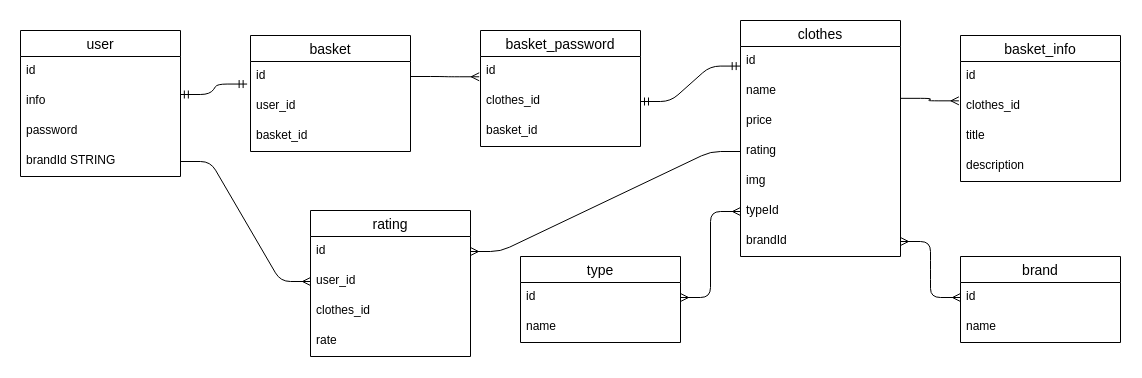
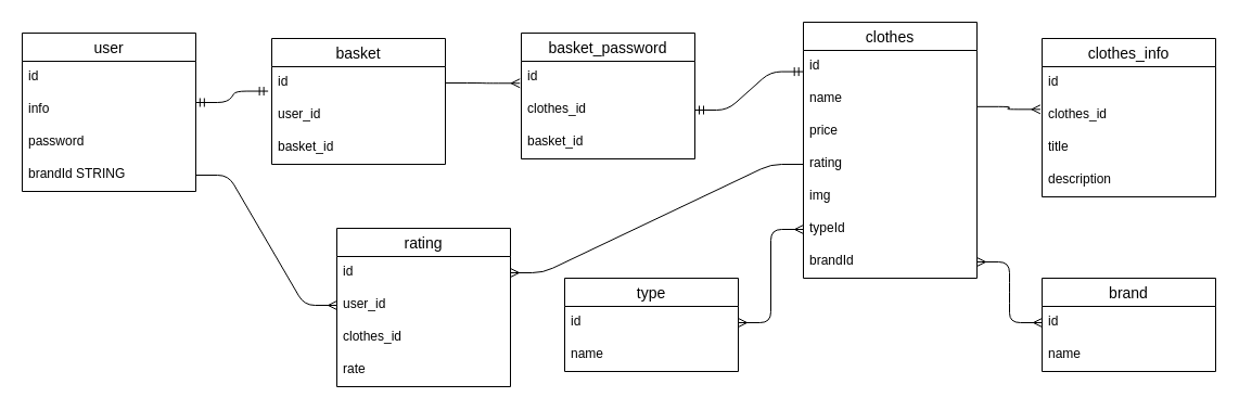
  <mxCell id="0" />
  <mxCell id="1" parent="0" />
  <mxCell id="2" value="user" style="swimlane;fontStyle=0;childLayout=stackLayout;horizontal=1;startSize=26;horizontalStack=0;resizeParent=1;resizeParentMax=0;resizeLast=0;collapsible=1;marginBottom=0;align=center;fontSize=14;" parent="1" vertex="1"><mxGeometry x="20" y="30" width="160" height="146" as="geometry" /></mxCell>
  <mxCell id="3" value="id" style="text;strokeColor=none;fillColor=none;spacingLeft=4;spacingRight=4;overflow=hidden;rotatable=0;points=[[0,0.5],[1,0.5]];portConstraint=eastwest;fontSize=12;whiteSpace=wrap;html=1;" parent="2" vertex="1"><mxGeometry y="26" width="160" height="30" as="geometry" /></mxCell>
  <mxCell id="4" value="info" style="text;strokeColor=none;fillColor=none;spacingLeft=4;spacingRight=4;overflow=hidden;rotatable=0;points=[[0,0.5],[1,0.5]];portConstraint=eastwest;fontSize=12;whiteSpace=wrap;html=1;" parent="2" vertex="1"><mxGeometry y="56" width="160" height="30" as="geometry" /></mxCell>
  <mxCell id="5" value="password" style="text;strokeColor=none;fillColor=none;spacingLeft=4;spacingRight=4;overflow=hidden;rotatable=0;points=[[0,0.5],[1,0.5]];portConstraint=eastwest;fontSize=12;whiteSpace=wrap;html=1;" parent="2" vertex="1"><mxGeometry y="86" width="160" height="30" as="geometry" /></mxCell>
  <mxCell id="6" value="brandId STRING" style="text;strokeColor=none;fillColor=none;spacingLeft=4;spacingRight=4;overflow=hidden;rotatable=0;points=[[0,0.5],[1,0.5]];portConstraint=eastwest;fontSize=12;whiteSpace=wrap;html=1;" parent="2" vertex="1"><mxGeometry y="116" width="160" height="30" as="geometry" /></mxCell>
  <mxCell id="7" value="basket" style="swimlane;fontStyle=0;childLayout=stackLayout;horizontal=1;startSize=26;horizontalStack=0;resizeParent=1;resizeParentMax=0;resizeLast=0;collapsible=1;marginBottom=0;align=center;fontSize=14;" parent="1" vertex="1"><mxGeometry x="250" y="35" width="160" height="116" as="geometry" /></mxCell>
  <mxCell id="8" value="id" style="text;strokeColor=none;fillColor=none;spacingLeft=4;spacingRight=4;overflow=hidden;rotatable=0;points=[[0,0.5],[1,0.5]];portConstraint=eastwest;fontSize=12;whiteSpace=wrap;html=1;" parent="7" vertex="1"><mxGeometry y="26" width="160" height="30" as="geometry" /></mxCell>
  <mxCell id="9" value="user_id" style="text;strokeColor=none;fillColor=none;spacingLeft=4;spacingRight=4;overflow=hidden;rotatable=0;points=[[0,0.5],[1,0.5]];portConstraint=eastwest;fontSize=12;whiteSpace=wrap;html=1;" parent="7" vertex="1"><mxGeometry y="56" width="160" height="30" as="geometry" /></mxCell>
  <mxCell id="10" value="basket_id" style="text;strokeColor=none;fillColor=none;spacingLeft=4;spacingRight=4;overflow=hidden;rotatable=0;points=[[0,0.5],[1,0.5]];portConstraint=eastwest;fontSize=12;whiteSpace=wrap;html=1;" parent="7" vertex="1"><mxGeometry y="86" width="160" height="30" as="geometry" /></mxCell>
  <mxCell id="11" value="" style="fontSize=12;html=1;endArrow=ERmandOne;startArrow=ERmandOne;rounded=1;exitX=0.999;exitY=0.267;exitDx=0;exitDy=0;exitPerimeter=0;entryX=-0.021;entryY=0.752;entryDx=0;entryDy=0;entryPerimeter=0;edgeStyle=entityRelationEdgeStyle;" parent="1" source="4" target="8" edge="1"><mxGeometry width="100" height="100" relative="1" as="geometry"><mxPoint x="205" y="163" as="sourcePoint" /><mxPoint x="305" y="63" as="targetPoint" /></mxGeometry></mxCell>
  <mxCell id="12" value="clothes" style="swimlane;fontStyle=0;childLayout=stackLayout;horizontal=1;startSize=26;horizontalStack=0;resizeParent=1;resizeParentMax=0;resizeLast=0;collapsible=1;marginBottom=0;align=center;fontSize=14;" parent="1" vertex="1"><mxGeometry x="740" y="20" width="160" height="236" as="geometry" /></mxCell>
  <mxCell id="13" value="id" style="text;strokeColor=none;fillColor=none;spacingLeft=4;spacingRight=4;overflow=hidden;rotatable=0;points=[[0,0.5],[1,0.5]];portConstraint=eastwest;fontSize=12;whiteSpace=wrap;html=1;" parent="12" vertex="1"><mxGeometry y="26" width="160" height="30" as="geometry" /></mxCell>
  <mxCell id="14" value="name" style="text;strokeColor=none;fillColor=none;spacingLeft=4;spacingRight=4;overflow=hidden;rotatable=0;points=[[0,0.5],[1,0.5]];portConstraint=eastwest;fontSize=12;whiteSpace=wrap;html=1;" parent="12" vertex="1"><mxGeometry y="56" width="160" height="30" as="geometry" /></mxCell>
  <mxCell id="15" value="price" style="text;strokeColor=none;fillColor=none;spacingLeft=4;spacingRight=4;overflow=hidden;rotatable=0;points=[[0,0.5],[1,0.5]];portConstraint=eastwest;fontSize=12;whiteSpace=wrap;html=1;" parent="12" vertex="1"><mxGeometry y="86" width="160" height="30" as="geometry" /></mxCell>
  <mxCell id="16" value="rating" style="text;strokeColor=none;fillColor=none;spacingLeft=4;spacingRight=4;overflow=hidden;rotatable=0;points=[[0,0.5],[1,0.5]];portConstraint=eastwest;fontSize=12;whiteSpace=wrap;html=1;" parent="12" vertex="1"><mxGeometry y="116" width="160" height="30" as="geometry" /></mxCell>
  <mxCell id="17" value="img" style="text;strokeColor=none;fillColor=none;spacingLeft=4;spacingRight=4;overflow=hidden;rotatable=0;points=[[0,0.5],[1,0.5]];portConstraint=eastwest;fontSize=12;whiteSpace=wrap;html=1;" parent="12" vertex="1"><mxGeometry y="146" width="160" height="30" as="geometry" /></mxCell>
  <mxCell id="18" value="typeId" style="text;strokeColor=none;fillColor=none;spacingLeft=4;spacingRight=4;overflow=hidden;rotatable=0;points=[[0,0.5],[1,0.5]];portConstraint=eastwest;fontSize=12;whiteSpace=wrap;html=1;" parent="12" vertex="1"><mxGeometry y="176" width="160" height="30" as="geometry" /></mxCell>
  <mxCell id="19" value="brandId" style="text;strokeColor=none;fillColor=none;spacingLeft=4;spacingRight=4;overflow=hidden;rotatable=0;points=[[0,0.5],[1,0.5]];portConstraint=eastwest;fontSize=12;whiteSpace=wrap;html=1;" parent="12" vertex="1"><mxGeometry y="206" width="160" height="30" as="geometry" /></mxCell>
  <mxCell id="20" value="type" style="swimlane;fontStyle=0;childLayout=stackLayout;horizontal=1;startSize=26;horizontalStack=0;resizeParent=1;resizeParentMax=0;resizeLast=0;collapsible=1;marginBottom=0;align=center;fontSize=14;" parent="1" vertex="1"><mxGeometry x="520" y="256" width="160" height="86" as="geometry" /></mxCell>
  <mxCell id="21" value="id" style="text;strokeColor=none;fillColor=none;spacingLeft=4;spacingRight=4;overflow=hidden;rotatable=0;points=[[0,0.5],[1,0.5]];portConstraint=eastwest;fontSize=12;whiteSpace=wrap;html=1;" parent="20" vertex="1"><mxGeometry y="26" width="160" height="30" as="geometry" /></mxCell>
  <mxCell id="22" value="name" style="text;strokeColor=none;fillColor=none;spacingLeft=4;spacingRight=4;overflow=hidden;rotatable=0;points=[[0,0.5],[1,0.5]];portConstraint=eastwest;fontSize=12;whiteSpace=wrap;html=1;" parent="20" vertex="1"><mxGeometry y="56" width="160" height="30" as="geometry" /></mxCell>
  <mxCell id="23" value="brand" style="swimlane;fontStyle=0;childLayout=stackLayout;horizontal=1;startSize=26;horizontalStack=0;resizeParent=1;resizeParentMax=0;resizeLast=0;collapsible=1;marginBottom=0;align=center;fontSize=14;" parent="1" vertex="1"><mxGeometry x="960" y="256" width="160" height="86" as="geometry" /></mxCell>
  <mxCell id="24" value="id" style="text;strokeColor=none;fillColor=none;spacingLeft=4;spacingRight=4;overflow=hidden;rotatable=0;points=[[0,0.5],[1,0.5]];portConstraint=eastwest;fontSize=12;whiteSpace=wrap;html=1;" parent="23" vertex="1"><mxGeometry y="26" width="160" height="30" as="geometry" /></mxCell>
  <mxCell id="25" value="name" style="text;strokeColor=none;fillColor=none;spacingLeft=4;spacingRight=4;overflow=hidden;rotatable=0;points=[[0,0.5],[1,0.5]];portConstraint=eastwest;fontSize=12;whiteSpace=wrap;html=1;" parent="23" vertex="1"><mxGeometry y="56" width="160" height="30" as="geometry" /></mxCell>
  <mxCell id="26" value="basket_password" style="swimlane;fontStyle=0;childLayout=stackLayout;horizontal=1;startSize=26;horizontalStack=0;resizeParent=1;resizeParentMax=0;resizeLast=0;collapsible=1;marginBottom=0;align=center;fontSize=14;" parent="1" vertex="1"><mxGeometry x="480" y="30" width="160" height="116" as="geometry" /></mxCell>
  <mxCell id="27" value="id" style="text;strokeColor=none;fillColor=none;spacingLeft=4;spacingRight=4;overflow=hidden;rotatable=0;points=[[0,0.5],[1,0.5]];portConstraint=eastwest;fontSize=12;whiteSpace=wrap;html=1;" parent="26" vertex="1"><mxGeometry y="26" width="160" height="30" as="geometry" /></mxCell>
  <mxCell id="28" value="clothes_id" style="text;strokeColor=none;fillColor=none;spacingLeft=4;spacingRight=4;overflow=hidden;rotatable=0;points=[[0,0.5],[1,0.5]];portConstraint=eastwest;fontSize=12;whiteSpace=wrap;html=1;" parent="26" vertex="1"><mxGeometry y="56" width="160" height="30" as="geometry" /></mxCell>
  <mxCell id="29" value="basket_id" style="text;strokeColor=none;fillColor=none;spacingLeft=4;spacingRight=4;overflow=hidden;rotatable=0;points=[[0,0.5],[1,0.5]];portConstraint=eastwest;fontSize=12;whiteSpace=wrap;html=1;" parent="26" vertex="1"><mxGeometry y="86" width="160" height="30" as="geometry" /></mxCell>
  <mxCell id="30" value="" style="edgeStyle=entityRelationEdgeStyle;fontSize=12;html=1;endArrow=ERmany;rounded=1;exitX=1;exitY=0.5;exitDx=0;exitDy=0;entryX=-0.008;entryY=0.676;entryDx=0;entryDy=0;entryPerimeter=0;" parent="1" source="8" target="27" edge="1"><mxGeometry width="100" height="100" relative="1" as="geometry"><mxPoint x="440" y="240" as="sourcePoint" /><mxPoint x="540" y="140" as="targetPoint" /></mxGeometry></mxCell>
  <mxCell id="31" value="" style="fontSize=12;html=1;endArrow=ERmandOne;startArrow=ERmandOne;rounded=1;exitX=1;exitY=0.5;exitDx=0;exitDy=0;entryX=-0.002;entryY=0.653;entryDx=0;entryDy=0;entryPerimeter=0;edgeStyle=entityRelationEdgeStyle;" parent="1" source="28" target="13" edge="1"><mxGeometry width="100" height="100" relative="1" as="geometry"><mxPoint x="570" y="191" as="sourcePoint" /><mxPoint x="657" y="150" as="targetPoint" /></mxGeometry></mxCell>
  <mxCell id="32" value="" style="edgeStyle=entityRelationEdgeStyle;fontSize=12;html=1;endArrow=ERmany;startArrow=ERmany;rounded=1;exitX=1;exitY=0.5;exitDx=0;exitDy=0;entryX=0;entryY=0.5;entryDx=0;entryDy=0;" parent="1" source="19" target="24" edge="1"><mxGeometry width="100" height="100" relative="1" as="geometry"><mxPoint x="990" y="200" as="sourcePoint" /><mxPoint x="1120" y="155" as="targetPoint" /></mxGeometry></mxCell>
  <mxCell id="33" value="" style="edgeStyle=entityRelationEdgeStyle;fontSize=12;html=1;endArrow=ERmany;startArrow=ERmany;rounded=1;exitX=0;exitY=0.5;exitDx=0;exitDy=0;entryX=1;entryY=0.5;entryDx=0;entryDy=0;" parent="1" source="18" target="21" edge="1"><mxGeometry width="100" height="100" relative="1" as="geometry"><mxPoint x="660" y="220" as="sourcePoint" /><mxPoint x="740" y="276" as="targetPoint" /></mxGeometry></mxCell>
- <mxCell id="34" value="basket_info" style="swimlane;fontStyle=0;childLayout=stackLayout;horizontal=1;startSize=26;horizontalStack=0;resizeParent=1;resizeParentMax=0;resizeLast=0;collapsible=1;marginBottom=0;align=center;fontSize=14;" parent="1" vertex="1"><mxGeometry x="960" y="35" width="160" height="146" as="geometry" /></mxCell>
+ <mxCell id="34" value="clothes_info" style="swimlane;fontStyle=0;childLayout=stackLayout;horizontal=1;startSize=26;horizontalStack=0;resizeParent=1;resizeParentMax=0;resizeLast=0;collapsible=1;marginBottom=0;align=center;fontSize=14;" parent="1" vertex="1"><mxGeometry x="960" y="35" width="160" height="146" as="geometry" /></mxCell>
  <mxCell id="35" value="id" style="text;strokeColor=none;fillColor=none;spacingLeft=4;spacingRight=4;overflow=hidden;rotatable=0;points=[[0,0.5],[1,0.5]];portConstraint=eastwest;fontSize=12;whiteSpace=wrap;html=1;" parent="34" vertex="1"><mxGeometry y="26" width="160" height="30" as="geometry" /></mxCell>
  <mxCell id="36" value="clothes_id&lt;span style=&quot;white-space: pre;&quot;&gt;&#09;&lt;/span&gt;" style="text;strokeColor=none;fillColor=none;spacingLeft=4;spacingRight=4;overflow=hidden;rotatable=0;points=[[0,0.5],[1,0.5]];portConstraint=eastwest;fontSize=12;whiteSpace=wrap;html=1;" parent="34" vertex="1"><mxGeometry y="56" width="160" height="30" as="geometry" /></mxCell>
  <mxCell id="37" value="title" style="text;strokeColor=none;fillColor=none;spacingLeft=4;spacingRight=4;overflow=hidden;rotatable=0;points=[[0,0.5],[1,0.5]];portConstraint=eastwest;fontSize=12;whiteSpace=wrap;html=1;" parent="34" vertex="1"><mxGeometry y="86" width="160" height="30" as="geometry" /></mxCell>
  <mxCell id="38" value="description" style="text;strokeColor=none;fillColor=none;spacingLeft=4;spacingRight=4;overflow=hidden;rotatable=0;points=[[0,0.5],[1,0.5]];portConstraint=eastwest;fontSize=12;whiteSpace=wrap;html=1;" parent="34" vertex="1"><mxGeometry y="116" width="160" height="30" as="geometry" /></mxCell>
  <mxCell id="39" value="" style="edgeStyle=entityRelationEdgeStyle;fontSize=12;html=1;endArrow=ERmany;rounded=1;exitX=1;exitY=0.728;exitDx=0;exitDy=0;entryX=-0.01;entryY=0.311;entryDx=0;entryDy=0;entryPerimeter=0;exitPerimeter=0;" parent="1" source="14" target="36" edge="1"><mxGeometry width="100" height="100" relative="1" as="geometry"><mxPoint x="900" y="87.58" as="sourcePoint" /><mxPoint x="969" y="87.58" as="targetPoint" /></mxGeometry></mxCell>
  <mxCell id="40" value="rating" style="swimlane;fontStyle=0;childLayout=stackLayout;horizontal=1;startSize=26;horizontalStack=0;resizeParent=1;resizeParentMax=0;resizeLast=0;collapsible=1;marginBottom=0;align=center;fontSize=14;" parent="1" vertex="1"><mxGeometry x="310" y="210" width="160" height="146" as="geometry" /></mxCell>
  <mxCell id="41" value="id" style="text;strokeColor=none;fillColor=none;spacingLeft=4;spacingRight=4;overflow=hidden;rotatable=0;points=[[0,0.5],[1,0.5]];portConstraint=eastwest;fontSize=12;whiteSpace=wrap;html=1;" parent="40" vertex="1"><mxGeometry y="26" width="160" height="30" as="geometry" /></mxCell>
  <mxCell id="42" value="user_id" style="text;strokeColor=none;fillColor=none;spacingLeft=4;spacingRight=4;overflow=hidden;rotatable=0;points=[[0,0.5],[1,0.5]];portConstraint=eastwest;fontSize=12;whiteSpace=wrap;html=1;" parent="40" vertex="1"><mxGeometry y="56" width="160" height="30" as="geometry" /></mxCell>
  <mxCell id="43" value="clothes_id" style="text;strokeColor=none;fillColor=none;spacingLeft=4;spacingRight=4;overflow=hidden;rotatable=0;points=[[0,0.5],[1,0.5]];portConstraint=eastwest;fontSize=12;whiteSpace=wrap;html=1;" parent="40" vertex="1"><mxGeometry y="86" width="160" height="30" as="geometry" /></mxCell>
  <mxCell id="44" value="rate" style="text;strokeColor=none;fillColor=none;spacingLeft=4;spacingRight=4;overflow=hidden;rotatable=0;points=[[0,0.5],[1,0.5]];portConstraint=eastwest;fontSize=12;whiteSpace=wrap;html=1;" parent="40" vertex="1"><mxGeometry y="116" width="160" height="30" as="geometry" /></mxCell>
  <mxCell id="45" value="" style="edgeStyle=entityRelationEdgeStyle;fontSize=12;html=1;endArrow=ERmany;rounded=1;entryX=0;entryY=0.5;entryDx=0;entryDy=0;exitX=1;exitY=0.5;exitDx=0;exitDy=0;" parent="1" source="6" target="42" edge="1"><mxGeometry width="100" height="100" relative="1" as="geometry"><mxPoint x="80" y="179" as="sourcePoint" /><mxPoint x="160" y="220" as="targetPoint" /></mxGeometry></mxCell>
  <mxCell id="46" value="" style="edgeStyle=entityRelationEdgeStyle;fontSize=12;html=1;endArrow=ERmany;rounded=1;exitX=0;exitY=0.5;exitDx=0;exitDy=0;strokeColor=default;entryX=1;entryY=0.5;entryDx=0;entryDy=0;" parent="1" source="16" target="41" edge="1"><mxGeometry width="100" height="100" relative="1" as="geometry"><mxPoint x="510" y="200" as="sourcePoint" /><mxPoint x="480" y="240" as="targetPoint" /></mxGeometry></mxCell>
